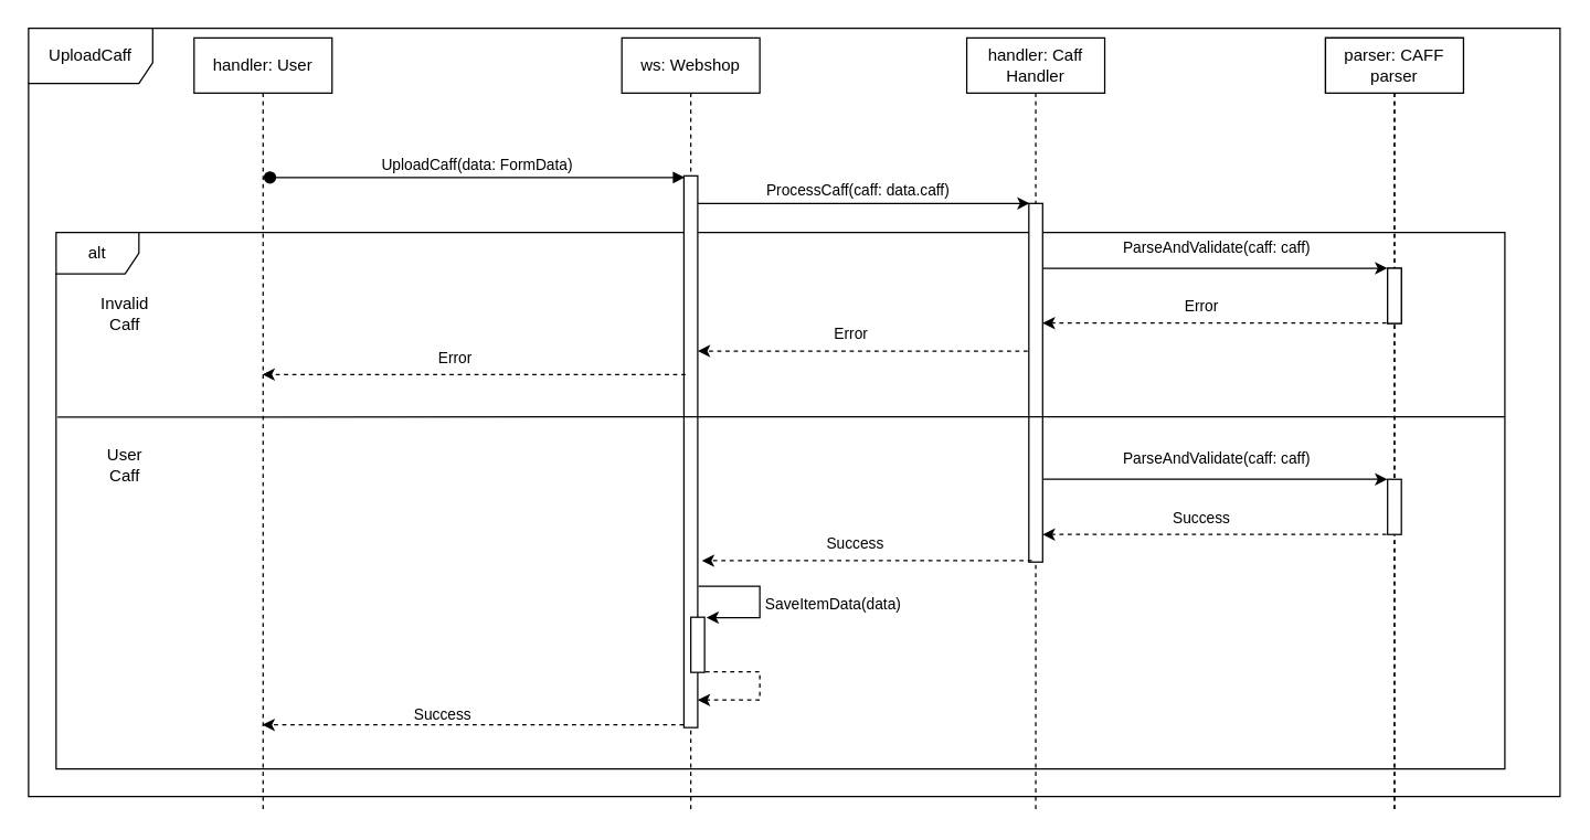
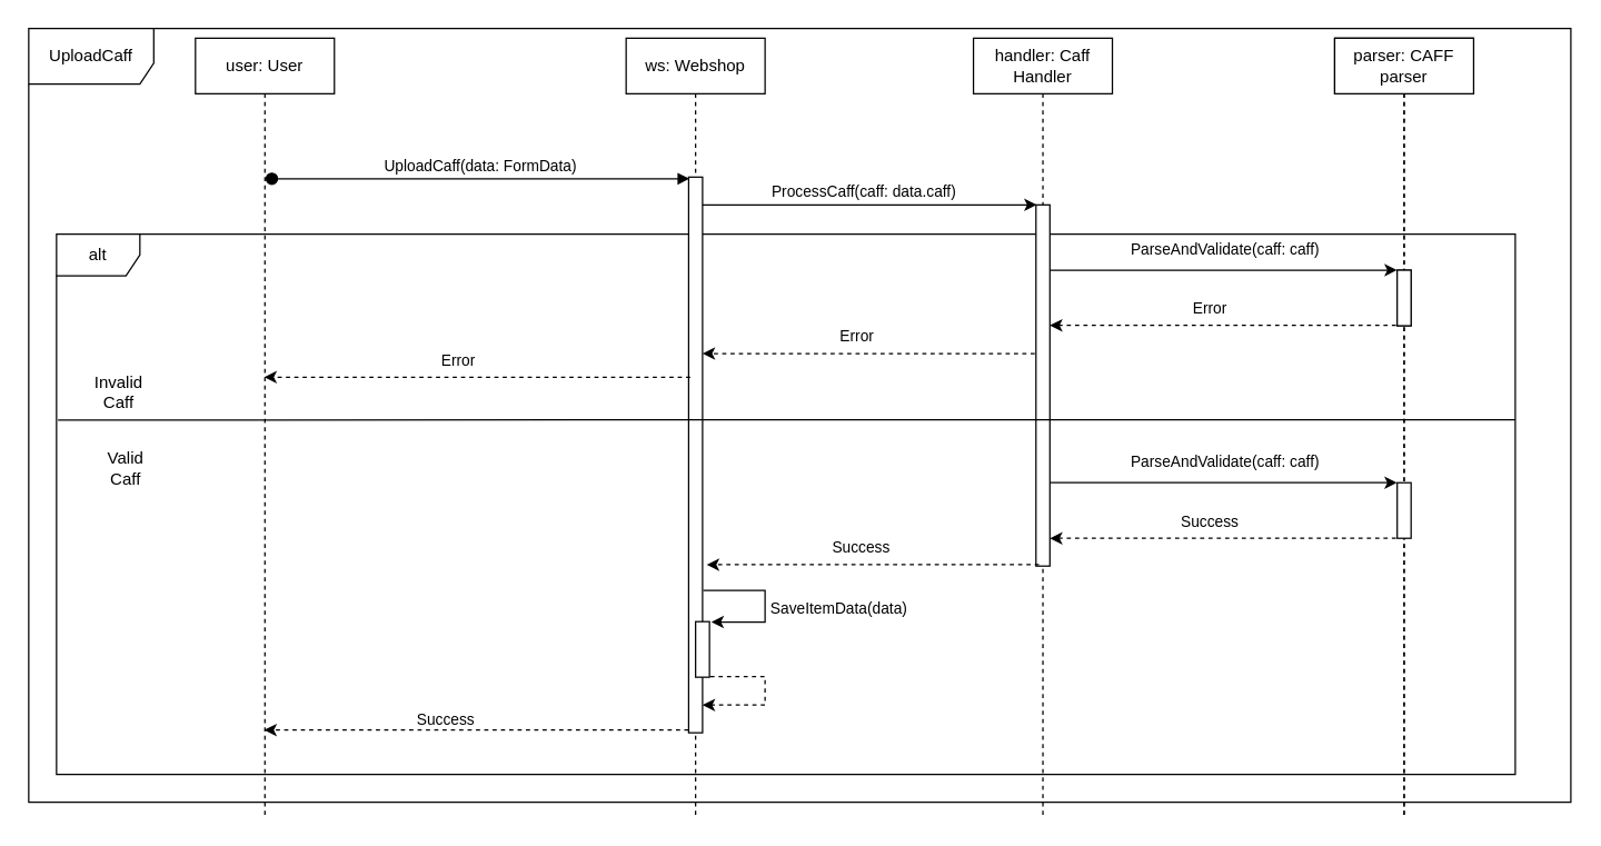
  <mxCell id="0" />
  <mxCell id="1" parent="0" />
  <mxCell id="2" value="UploadCaff" style="shape=umlFrame;whiteSpace=wrap;html=1;width=90;height=40;" parent="1" vertex="1"><mxGeometry x="20" y="20" width="1110" height="557" as="geometry" /></mxCell>
  <mxCell id="3" value="alt" style="shape=umlFrame;whiteSpace=wrap;html=1;" vertex="1" parent="1"><mxGeometry x="40" y="168" width="1050" height="389" as="geometry" /></mxCell>
- <mxCell id="4" value="handler: User" style="shape=umlLifeline;perimeter=lifelinePerimeter;whiteSpace=wrap;html=1;container=1;collapsible=0;recursiveResize=0;outlineConnect=0;" parent="1" vertex="1"><mxGeometry x="140" y="27" width="100" height="560" as="geometry" /></mxCell>
+ <mxCell id="4" value="user: User" style="shape=umlLifeline;perimeter=lifelinePerimeter;whiteSpace=wrap;html=1;container=1;collapsible=0;recursiveResize=0;outlineConnect=0;" parent="1" vertex="1"><mxGeometry x="140" y="27" width="100" height="560" as="geometry" /></mxCell>
  <mxCell id="5" value="ws: Webshop" style="shape=umlLifeline;perimeter=lifelinePerimeter;whiteSpace=wrap;html=1;container=1;collapsible=0;recursiveResize=0;outlineConnect=0;" parent="1" vertex="1"><mxGeometry x="450" y="27" width="100" height="560" as="geometry" /></mxCell>
  <mxCell id="6" value="" style="html=1;points=[];perimeter=orthogonalPerimeter;" parent="5" vertex="1"><mxGeometry x="45" y="100" width="10" height="400" as="geometry" /></mxCell>
  <mxCell id="7" value="UploadCaff(data: FormData)" style="html=1;verticalAlign=bottom;startArrow=oval;endArrow=block;startSize=8;entryX=0.06;entryY=0.026;entryDx=0;entryDy=0;entryPerimeter=0;" parent="1" edge="1"><mxGeometry relative="1" as="geometry"><mxPoint x="195" y="128.18" as="sourcePoint" /><mxPoint x="495.6" y="128.18" as="targetPoint" /></mxGeometry></mxCell>
  <mxCell id="8" value="handler: Caff Handler" style="shape=umlLifeline;perimeter=lifelinePerimeter;whiteSpace=wrap;html=1;container=1;collapsible=0;recursiveResize=0;outlineConnect=0;" vertex="1" parent="1"><mxGeometry x="700" y="27" width="100" height="560" as="geometry" /></mxCell>
  <mxCell id="9" value="" style="html=1;points=[];perimeter=orthogonalPerimeter;" vertex="1" parent="8"><mxGeometry x="45" y="120" width="10" height="260" as="geometry" /></mxCell>
  <mxCell id="10" value="parser: CAFF parser" style="shape=umlLifeline;perimeter=lifelinePerimeter;whiteSpace=wrap;html=1;container=1;collapsible=0;recursiveResize=0;outlineConnect=0;" vertex="1" parent="1"><mxGeometry x="960" y="27" width="100" height="560" as="geometry" /></mxCell>
  <mxCell id="11" value="" style="html=1;points=[];perimeter=orthogonalPerimeter;" vertex="1" parent="10"><mxGeometry x="45" y="167" width="10" height="40" as="geometry" /></mxCell>
  <mxCell id="12" value="" style="endArrow=classic;html=1;entryX=0.057;entryY=0.492;entryDx=0;entryDy=0;entryPerimeter=0;" edge="1" parent="1"><mxGeometry width="50" height="50" relative="1" as="geometry"><mxPoint x="505" y="147" as="sourcePoint" /><mxPoint x="745.57" y="147" as="targetPoint" /></mxGeometry></mxCell>
  <mxCell id="13" value="ProcessCaff(caff: data.caff)" style="edgeLabel;html=1;align=center;verticalAlign=middle;resizable=0;points=[];" vertex="1" connectable="0" parent="12"><mxGeometry x="-0.253" y="-1" relative="1" as="geometry"><mxPoint x="25" y="-11" as="offset" /></mxGeometry></mxCell>
  <mxCell id="14" value="" style="endArrow=classic;html=1;entryX=-0.014;entryY=0.1;entryDx=0;entryDy=0;entryPerimeter=0;" edge="1" parent="1"><mxGeometry width="50" height="50" relative="1" as="geometry"><mxPoint x="755" y="194" as="sourcePoint" /><mxPoint x="1004.86" y="194" as="targetPoint" /></mxGeometry></mxCell>
  <mxCell id="15" value="ParseAndValidate(caff: caff)" style="edgeLabel;html=1;align=center;verticalAlign=middle;resizable=0;points=[];" vertex="1" connectable="0" parent="14"><mxGeometry x="-0.121" relative="1" as="geometry"><mxPoint x="15" y="-16" as="offset" /></mxGeometry></mxCell>
  <mxCell id="16" value="" style="endArrow=classic;html=1;exitX=-0.086;exitY=0.993;exitDx=0;exitDy=0;exitPerimeter=0;dashed=1;" edge="1" parent="1"><mxGeometry width="50" height="50" relative="1" as="geometry"><mxPoint x="1004.14" y="233.72" as="sourcePoint" /><mxPoint x="755" y="233.72" as="targetPoint" /></mxGeometry></mxCell>
  <mxCell id="17" value="Error" style="edgeLabel;html=1;align=center;verticalAlign=middle;resizable=0;points=[];" vertex="1" connectable="0" parent="16"><mxGeometry x="0.147" y="1" relative="1" as="geometry"><mxPoint x="8.72" y="-13.72" as="offset" /></mxGeometry></mxCell>
  <mxCell id="18" value="" style="endArrow=none;html=1;exitX=0.001;exitY=0.367;exitDx=0;exitDy=0;exitPerimeter=0;" edge="1" parent="1"><mxGeometry width="50" height="50" relative="1" as="geometry"><mxPoint x="41.05" y="301.86" as="sourcePoint" /><mxPoint x="1090" y="301.64" as="targetPoint" /></mxGeometry></mxCell>
  <mxCell id="19" value="" style="endArrow=classic;html=1;exitX=-0.086;exitY=0.993;exitDx=0;exitDy=0;exitPerimeter=0;dashed=1;" edge="1" parent="1"><mxGeometry width="50" height="50" relative="1" as="geometry"><mxPoint x="744.14" y="254" as="sourcePoint" /><mxPoint x="505" y="254" as="targetPoint" /></mxGeometry></mxCell>
  <mxCell id="20" value="Error" style="edgeLabel;html=1;align=center;verticalAlign=middle;resizable=0;points=[];" vertex="1" connectable="0" parent="19"><mxGeometry x="0.147" y="1" relative="1" as="geometry"><mxPoint x="8.72" y="-13.72" as="offset" /></mxGeometry></mxCell>
  <mxCell id="21" value="" style="endArrow=classic;html=1;exitX=-0.086;exitY=0.993;exitDx=0;exitDy=0;exitPerimeter=0;dashed=1;" edge="1" parent="1" target="4"><mxGeometry width="50" height="50" relative="1" as="geometry"><mxPoint x="496.14" y="271" as="sourcePoint" /><mxPoint x="247" y="271" as="targetPoint" /></mxGeometry></mxCell>
  <mxCell id="22" value="Error" style="edgeLabel;html=1;align=center;verticalAlign=middle;resizable=0;points=[];" vertex="1" connectable="0" parent="21"><mxGeometry x="0.147" y="1" relative="1" as="geometry"><mxPoint x="8.72" y="-13.72" as="offset" /></mxGeometry></mxCell>
- <mxCell id="23" value="Invalid Caff" style="text;html=1;strokeColor=none;fillColor=none;align=center;verticalAlign=middle;whiteSpace=wrap;rounded=0;" vertex="1" parent="1"><mxGeometry x="70" y="217" width="40" height="20" as="geometry" /></mxCell>
- <mxCell id="24" value="User Caff" style="text;html=1;strokeColor=none;fillColor=none;align=center;verticalAlign=middle;whiteSpace=wrap;rounded=0;" vertex="1" parent="1"><mxGeometry x="70" y="327" width="40" height="20" as="geometry" /></mxCell>
+ <mxCell id="23" value="Invalid Caff" style="text;html=1;strokeColor=none;fillColor=none;align=center;verticalAlign=middle;whiteSpace=wrap;rounded=0;" vertex="1" parent="1"><mxGeometry x="65" y="272" width="40" height="20" as="geometry" /></mxCell>
+ <mxCell id="24" value="Valid Caff" style="text;html=1;strokeColor=none;fillColor=none;align=center;verticalAlign=middle;whiteSpace=wrap;rounded=0;" vertex="1" parent="1"><mxGeometry x="70" y="327" width="40" height="20" as="geometry" /></mxCell>
  <mxCell id="25" value="parser: CAFF parser" style="shape=umlLifeline;perimeter=lifelinePerimeter;whiteSpace=wrap;html=1;container=1;collapsible=0;recursiveResize=0;outlineConnect=0;" vertex="1" parent="1"><mxGeometry x="960" y="27" width="100" height="560" as="geometry" /></mxCell>
  <mxCell id="26" value="" style="html=1;points=[];perimeter=orthogonalPerimeter;" vertex="1" parent="25"><mxGeometry x="45" y="167" width="10" height="40" as="geometry" /></mxCell>
  <mxCell id="27" value="" style="html=1;points=[];perimeter=orthogonalPerimeter;" vertex="1" parent="25"><mxGeometry x="45" y="320" width="10" height="40" as="geometry" /></mxCell>
  <mxCell id="28" value="" style="endArrow=classic;html=1;entryX=-0.014;entryY=0.1;entryDx=0;entryDy=0;entryPerimeter=0;" edge="1" parent="1"><mxGeometry width="50" height="50" relative="1" as="geometry"><mxPoint x="755" y="347" as="sourcePoint" /><mxPoint x="1004.86" y="347" as="targetPoint" /></mxGeometry></mxCell>
  <mxCell id="29" value="ParseAndValidate(caff: caff)" style="edgeLabel;html=1;align=center;verticalAlign=middle;resizable=0;points=[];" vertex="1" connectable="0" parent="28"><mxGeometry x="-0.121" relative="1" as="geometry"><mxPoint x="15" y="-16" as="offset" /></mxGeometry></mxCell>
  <mxCell id="30" value="" style="endArrow=classic;html=1;exitX=-0.086;exitY=0.993;exitDx=0;exitDy=0;exitPerimeter=0;dashed=1;" edge="1" parent="1"><mxGeometry width="50" height="50" relative="1" as="geometry"><mxPoint x="1004.14" y="387" as="sourcePoint" /><mxPoint x="755" y="387" as="targetPoint" /></mxGeometry></mxCell>
  <mxCell id="31" value="Success" style="edgeLabel;html=1;align=center;verticalAlign=middle;resizable=0;points=[];" vertex="1" connectable="0" parent="30"><mxGeometry x="0.147" y="1" relative="1" as="geometry"><mxPoint x="8.72" y="-13.72" as="offset" /></mxGeometry></mxCell>
  <mxCell id="32" value="" style="endArrow=classic;html=1;exitX=-0.086;exitY=0.993;exitDx=0;exitDy=0;exitPerimeter=0;dashed=1;" edge="1" parent="1"><mxGeometry width="50" height="50" relative="1" as="geometry"><mxPoint x="747.14" y="406" as="sourcePoint" /><mxPoint x="508" y="406" as="targetPoint" /></mxGeometry></mxCell>
  <mxCell id="33" value="Success" style="edgeLabel;html=1;align=center;verticalAlign=middle;resizable=0;points=[];" vertex="1" connectable="0" parent="32"><mxGeometry x="0.147" y="1" relative="1" as="geometry"><mxPoint x="8.72" y="-13.72" as="offset" /></mxGeometry></mxCell>
  <mxCell id="34" value="" style="html=1;points=[];perimeter=orthogonalPerimeter;" vertex="1" parent="1"><mxGeometry x="500" y="447" width="10" height="40" as="geometry" /></mxCell>
  <mxCell id="35" value="" style="endArrow=classic;html=1;exitX=1.057;exitY=0.744;exitDx=0;exitDy=0;exitPerimeter=0;entryX=1.129;entryY=0.007;entryDx=0;entryDy=0;entryPerimeter=0;edgeStyle=elbowEdgeStyle;rounded=0;" edge="1" parent="1" source="6" target="34"><mxGeometry width="50" height="50" relative="1" as="geometry"><mxPoint x="710" y="457" as="sourcePoint" /><mxPoint x="760" y="407" as="targetPoint" /><Array as="points"><mxPoint x="550" y="427" /></Array></mxGeometry></mxCell>
  <mxCell id="36" value="SaveItemData(data)" style="edgeLabel;html=1;align=center;verticalAlign=middle;resizable=0;points=[];" vertex="1" connectable="0" parent="35"><mxGeometry x="-0.226" y="1" relative="1" as="geometry"><mxPoint x="56" y="13.44" as="offset" /></mxGeometry></mxCell>
  <mxCell id="37" value="" style="endArrow=classic;html=1;exitX=1.057;exitY=0.989;exitDx=0;exitDy=0;exitPerimeter=0;dashed=1;rounded=0;edgeStyle=elbowEdgeStyle;" edge="1" parent="1" source="34" target="6"><mxGeometry width="50" height="50" relative="1" as="geometry"><mxPoint x="710" y="457" as="sourcePoint" /><mxPoint x="760" y="407" as="targetPoint" /><Array as="points"><mxPoint x="550" y="507" /><mxPoint x="540" y="507" /><mxPoint x="550" y="497" /></Array></mxGeometry></mxCell>
  <mxCell id="38" value="" style="endArrow=classic;html=1;dashed=1;exitX=-0.014;exitY=0.995;exitDx=0;exitDy=0;exitPerimeter=0;" edge="1" parent="1" source="6" target="4"><mxGeometry width="50" height="50" relative="1" as="geometry"><mxPoint x="710" y="457" as="sourcePoint" /><mxPoint x="760" y="407" as="targetPoint" /></mxGeometry></mxCell>
  <mxCell id="39" value="Success" style="edgeLabel;html=1;align=center;verticalAlign=middle;resizable=0;points=[];" vertex="1" connectable="0" parent="38"><mxGeometry x="0.203" relative="1" as="geometry"><mxPoint x="8.71" y="-8" as="offset" /></mxGeometry></mxCell>
